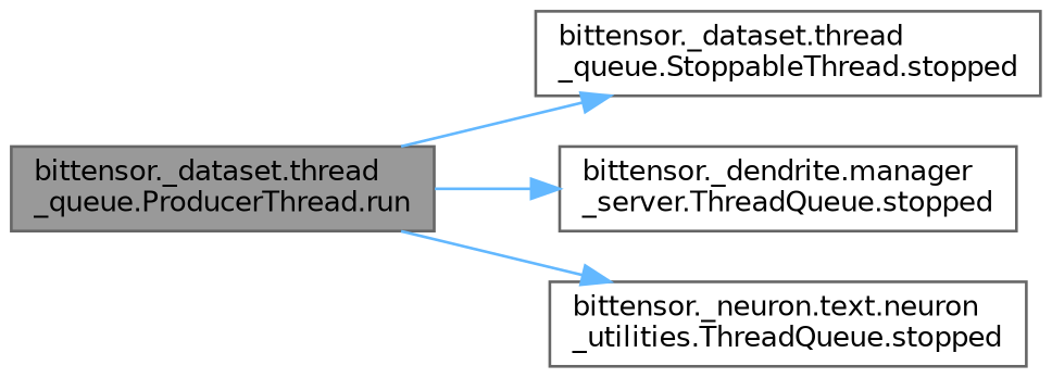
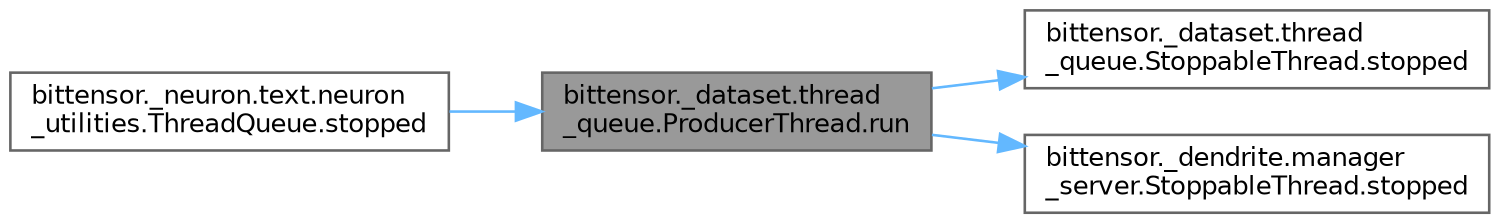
  digraph {
    rankdir=LR
    node [color=grey40 fillcolor=white fontname=Helvetica fontsize=10 shape=box style=filled]
    edge [color=steelblue1 fontname=Helvetica fontsize=10 labelfontname=Helvetica labelfontsize=10 style=solid]
    n1 [color=gray40 fillcolor=grey60 fontcolor=black height=0.2 label="bittensor._dataset.thread\l_queue.ProducerThread.run" width=0.4]
    n2 [height=0.2 label="bittensor._dataset.thread\l_queue.StoppableThread.stopped" width=0.4]
-   n3 [height=0.2 label="bittensor._dendrite.manager\l_server.ThreadQueue.stopped" width=0.4]
+   n3 [height=0.2 label="bittensor._dendrite.manager\l_server.StoppableThread.stopped" width=0.4]
    n4 [height=0.2 label="bittensor._neuron.text.neuron\l_utilities.ThreadQueue.stopped" width=0.4]
    n1 -> n2
    n1 -> n3
-   n1 -> n4
+   n4 -> n1
  }
